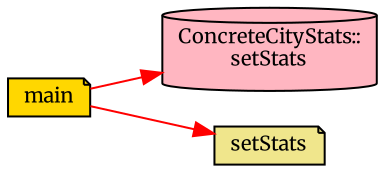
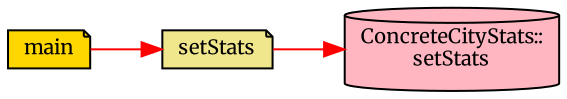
  digraph {
    fontname=Merriweather
    rankdir=RL
    node [color=black fontname=Merriweather fontsize=10 shape=note style=filled]
    edge [color=red dir=back fontname=Merriweather fontsize=10 labelfontname=Helvetica labelfontsize=10 style=solid]
    n1 [fillcolor=lightpink fontcolor=black height=0.2 label="ConcreteCityStats::\lsetStats" shape=cylinder width=0.4]
    n2 [fillcolor=khaki height=0.2 label=setStats width=0.4]
    n3 [fillcolor=gold height=0.2 label=main width=0.4]
-   n1 -> n3
+   n1 -> n2
    n2 -> n3
  }
